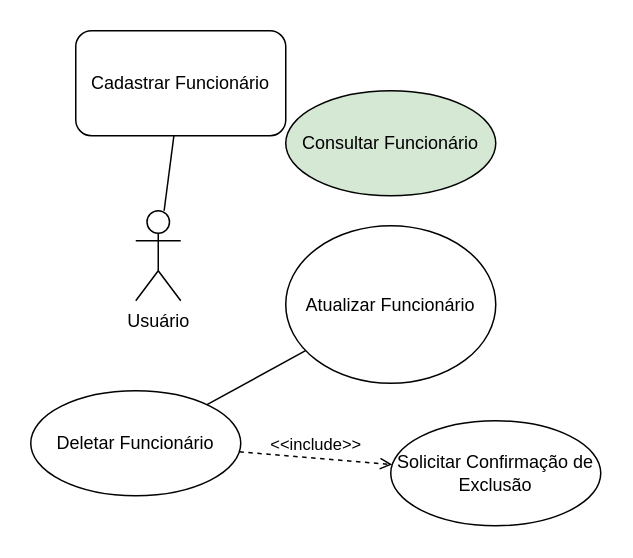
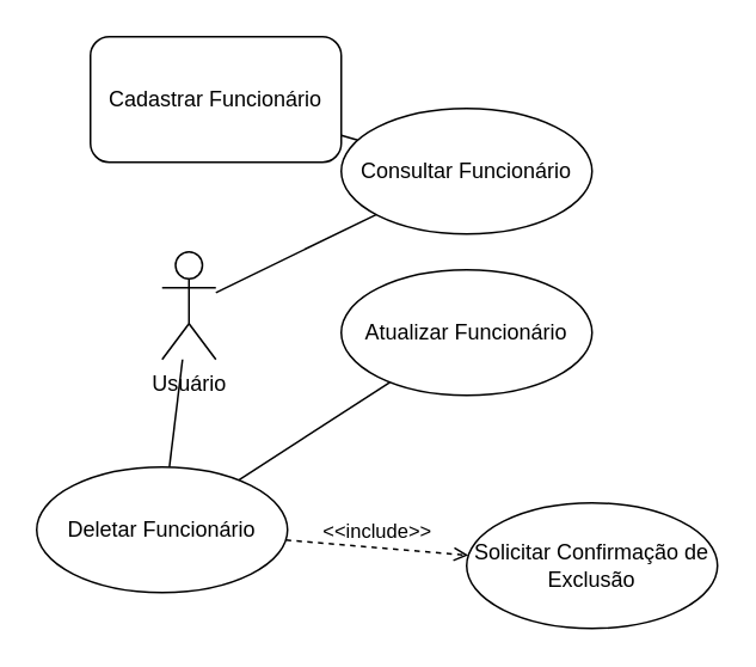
  <mxCell id="0" />
  <mxCell id="1" parent="0" />
  <mxCell id="2" value="Usuário" style="shape=umlActor;html=1;verticalLabelPosition=bottom;verticalAlign=top;align=center;" vertex="1" parent="1"><mxGeometry x="90" y="140" width="30" height="60" as="geometry" /></mxCell>
- <mxCell id="3" style="rounded=0;orthogonalLoop=1;jettySize=auto;html=1;endArrow=none;endFill=0;" edge="1" parent="1" source="4" target="2"><mxGeometry relative="1" as="geometry" /></mxCell>
+ <mxCell id="3" style="rounded=0;orthogonalLoop=1;jettySize=auto;html=1;endArrow=none;endFill=0;" edge="1" parent="1" source="4" target="6"><mxGeometry relative="1" as="geometry" /></mxCell>
  <mxCell id="4" value="Cadastrar Funcionário" style="whiteSpace=wrap;html=1;rounded=1;" vertex="1" parent="1"><mxGeometry x="50" y="20" width="140" height="70" as="geometry" /></mxCell>
- <mxCell id="6" value="Consultar&lt;span style=&quot;background-color: initial;&quot;&gt;&amp;nbsp;Funcionário&lt;/span&gt;" style="ellipse;whiteSpace=wrap;html=1;fillColor=#d5e8d4;" vertex="1" parent="1"><mxGeometry x="190" y="60" width="140" height="70" as="geometry" /></mxCell>
+ <mxCell id="5" style="rounded=0;orthogonalLoop=1;jettySize=auto;html=1;endArrow=none;endFill=0;" edge="1" parent="1" source="6" target="2"><mxGeometry relative="1" as="geometry" /></mxCell>
+ <mxCell id="6" value="Consultar&lt;span style=&quot;background-color: initial;&quot;&gt;&amp;nbsp;Funcionário&lt;/span&gt;" style="ellipse;whiteSpace=wrap;html=1;" vertex="1" parent="1"><mxGeometry x="190" y="60" width="140" height="70" as="geometry" /></mxCell>
  <mxCell id="7" style="rounded=0;orthogonalLoop=1;jettySize=auto;html=1;endArrow=none;endFill=0;" edge="1" parent="1" source="8" target="10"><mxGeometry relative="1" as="geometry" /></mxCell>
- <mxCell id="8" value="&lt;span style=&quot;background-color: initial;&quot;&gt;Atualizar Funcionário&lt;/span&gt;" style="ellipse;whiteSpace=wrap;html=1;" vertex="1" parent="1"><mxGeometry x="190" y="150" width="140" height="105" as="geometry" /></mxCell>
+ <mxCell id="8" value="&lt;span style=&quot;background-color: initial;&quot;&gt;Atualizar Funcionário&lt;/span&gt;" style="ellipse;whiteSpace=wrap;html=1;" vertex="1" parent="1"><mxGeometry x="190" y="150" width="140" height="70" as="geometry" /></mxCell>
+ <mxCell id="9" style="rounded=0;orthogonalLoop=1;jettySize=auto;html=1;endArrow=none;endFill=0;" edge="1" parent="1" source="10" target="2"><mxGeometry relative="1" as="geometry" /></mxCell>
  <mxCell id="10" value="&lt;span style=&quot;background-color: initial;&quot;&gt;Deletar Funcionário&lt;/span&gt;" style="ellipse;whiteSpace=wrap;html=1;" vertex="1" parent="1"><mxGeometry x="20" y="260" width="140" height="70" as="geometry" /></mxCell>
  <mxCell id="11" value="&lt;span style=&quot;background-color: initial;&quot;&gt;Solicitar Confirmação de Exclusão&lt;/span&gt;" style="ellipse;whiteSpace=wrap;html=1;" vertex="1" parent="1"><mxGeometry x="260" y="280" width="140" height="70" as="geometry" /></mxCell>
  <mxCell id="12" value="&amp;lt;&amp;lt;include&amp;gt;&amp;gt;" style="edgeStyle=none;html=1;endArrow=open;verticalAlign=bottom;dashed=1;labelBackgroundColor=none;rounded=0;" edge="1" parent="1" source="10" target="11"><mxGeometry width="160" relative="1" as="geometry"><mxPoint x="360" y="260" as="sourcePoint" /><mxPoint x="520" y="260" as="targetPoint" /></mxGeometry></mxCell>
